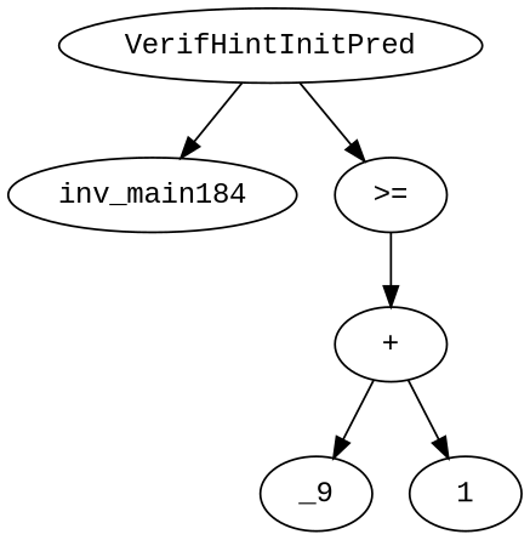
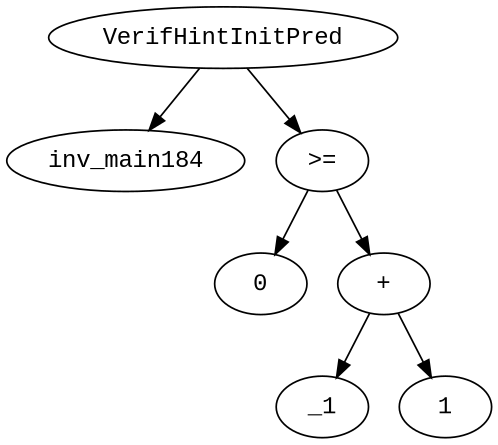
  digraph {
    fontname="Liberation Mono"
    node [fontname="Liberation Mono"]
    edge [fontname="Liberation Mono"]
    n1 [label=inv_main184]
    n2 [label=VerifHintInitPred]
    n3 [label=">="]
+   n4 [label=0]
    n5 [label="+"]
-   n6 [label=_9]
+   n6 [label=_1]
    n7 [label=1]
    n2 -> n1
    n2 -> n3
+   n3 -> n4
    n3 -> n5
    n5 -> n6
    n5 -> n7
  }
